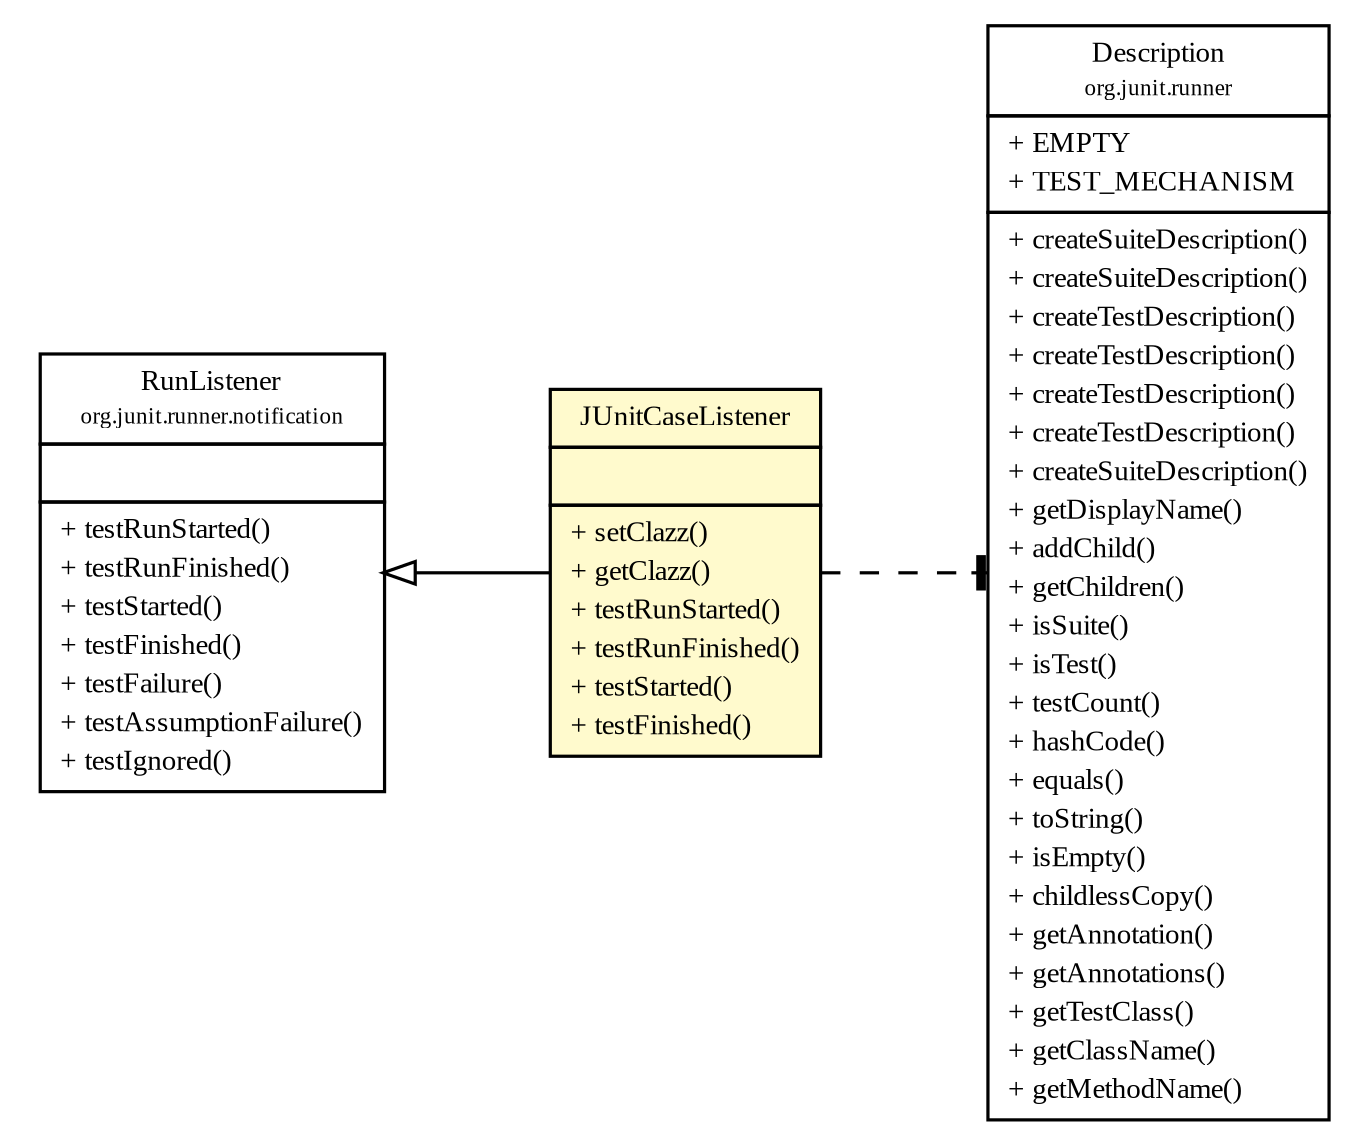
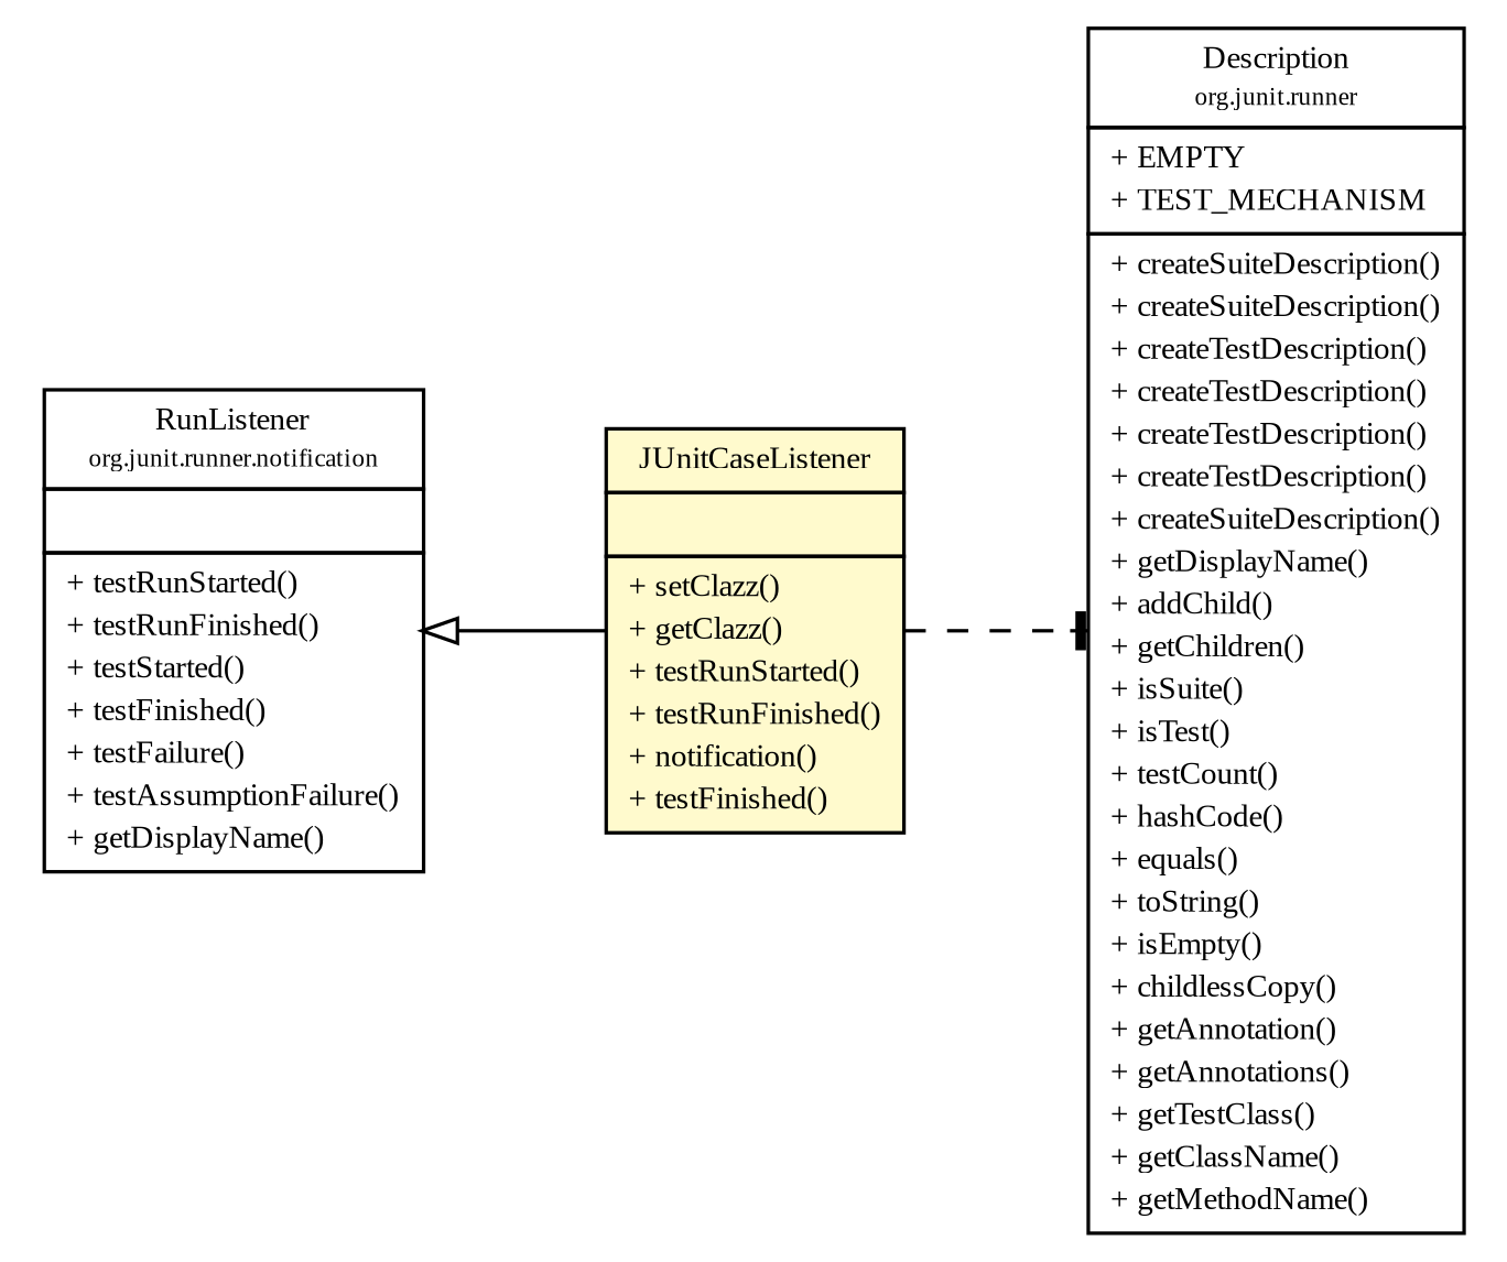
  digraph {
    fontname="Liberation Serif"
    nodesep=0.25
    rankdir=LR
    ranksep=0.5
    node [fontcolor=black fontname="Liberation Serif" fontsize=9.0 shape=plaintext]
    edge [fontname="Liberation Serif" headport=p labelfontname=arial labelfontsize=10 tailport=p]
-   n1 [label=<<table title="com.castinfo.devops.robotest.junit.JUnitCaseListener" border="0" cellborder="1" cellspacing="0" cellpadding="2" port="p" bgcolor="lemonChiffon" href="./JUnitCaseListener.html"> 		<tr><td><table border="0" cellspacing="0" cellpadding="1"> <tr><td align="center" balign="center"> JUnitCaseListener </td></tr> 		</table></td></tr> 		<tr><td><table border="0" cellspacing="0" cellpadding="1"> <tr><td align="left" balign="left">  </td></tr> 		</table></td></tr> 		<tr><td><table border="0" cellspacing="0" cellpadding="1"> <tr><td align="left" balign="left"> + setClazz() </td></tr> <tr><td align="left" balign="left"> + getClazz() </td></tr> <tr><td align="left" balign="left"> + testRunStarted() </td></tr> <tr><td align="left" balign="left"> + testRunFinished() </td></tr> <tr><td align="left" balign="left"> + testStarted() </td></tr> <tr><td align="left" balign="left"> + testFinished() </td></tr> 		</table></td></tr> 		</table>>]
+   n1 [label=<<table title="com.castinfo.devops.robotest.junit.JUnitCaseListener" border="0" cellborder="1" cellspacing="0" cellpadding="2" port="p" bgcolor="lemonChiffon" href="./JUnitCaseListener.html"> 		<tr><td><table border="0" cellspacing="0" cellpadding="1"> <tr><td align="center" balign="center"> JUnitCaseListener </td></tr> 		</table></td></tr> 		<tr><td><table border="0" cellspacing="0" cellpadding="1"> <tr><td align="left" balign="left">  </td></tr> 		</table></td></tr> 		<tr><td><table border="0" cellspacing="0" cellpadding="1"> <tr><td align="left" balign="left"> + setClazz() </td></tr> <tr><td align="left" balign="left"> + getClazz() </td></tr> <tr><td align="left" balign="left"> + testRunStarted() </td></tr> <tr><td align="left" balign="left"> + testRunFinished() </td></tr> <tr><td align="left" balign="left"> + notification() </td></tr> <tr><td align="left" balign="left"> + testFinished() </td></tr> 		</table></td></tr> 		</table>>]
    n2 [label=<<table title="org.junit.runner.Description" border="0" cellborder="1" cellspacing="0" cellpadding="2" port="p" href="https://java.sun.com/j2se/1.4.2/docs/api/org/junit/runner/Description.html"> 		<tr><td><table border="0" cellspacing="0" cellpadding="1"> <tr><td align="center" balign="center"> Description </td></tr> <tr><td align="center" balign="center"><font point-size="7.0"> org.junit.runner </font></td></tr> 		</table></td></tr> 		<tr><td><table border="0" cellspacing="0" cellpadding="1"> <tr><td align="left" balign="left"> + EMPTY </td></tr> <tr><td align="left" balign="left"> + TEST_MECHANISM </td></tr> 		</table></td></tr> 		<tr><td><table border="0" cellspacing="0" cellpadding="1"> <tr><td align="left" balign="left"> + createSuiteDescription() </td></tr> <tr><td align="left" balign="left"> + createSuiteDescription() </td></tr> <tr><td align="left" balign="left"> + createTestDescription() </td></tr> <tr><td align="left" balign="left"> + createTestDescription() </td></tr> <tr><td align="left" balign="left"> + createTestDescription() </td></tr> <tr><td align="left" balign="left"> + createTestDescription() </td></tr> <tr><td align="left" balign="left"> + createSuiteDescription() </td></tr> <tr><td align="left" balign="left"> + getDisplayName() </td></tr> <tr><td align="left" balign="left"> + addChild() </td></tr> <tr><td align="left" balign="left"> + getChildren() </td></tr> <tr><td align="left" balign="left"> + isSuite() </td></tr> <tr><td align="left" balign="left"> + isTest() </td></tr> <tr><td align="left" balign="left"> + testCount() </td></tr> <tr><td align="left" balign="left"> + hashCode() </td></tr> <tr><td align="left" balign="left"> + equals() </td></tr> <tr><td align="left" balign="left"> + toString() </td></tr> <tr><td align="left" balign="left"> + isEmpty() </td></tr> <tr><td align="left" balign="left"> + childlessCopy() </td></tr> <tr><td align="left" balign="left"> + getAnnotation() </td></tr> <tr><td align="left" balign="left"> + getAnnotations() </td></tr> <tr><td align="left" balign="left"> + getTestClass() </td></tr> <tr><td align="left" balign="left"> + getClassName() </td></tr> <tr><td align="left" balign="left"> + getMethodName() </td></tr> 		</table></td></tr> 		</table>>]
-   n3 [label=<<table title="org.junit.runner.notification.RunListener" border="0" cellborder="1" cellspacing="0" cellpadding="2" port="p" href="https://java.sun.com/j2se/1.4.2/docs/api/org/junit/runner/notification/RunListener.html"> 		<tr><td><table border="0" cellspacing="0" cellpadding="1"> <tr><td align="center" balign="center"> RunListener </td></tr> <tr><td align="center" balign="center"><font point-size="7.0"> org.junit.runner.notification </font></td></tr> 		</table></td></tr> 		<tr><td><table border="0" cellspacing="0" cellpadding="1"> <tr><td align="left" balign="left">  </td></tr> 		</table></td></tr> 		<tr><td><table border="0" cellspacing="0" cellpadding="1"> <tr><td align="left" balign="left"> + testRunStarted() </td></tr> <tr><td align="left" balign="left"> + testRunFinished() </td></tr> <tr><td align="left" balign="left"> + testStarted() </td></tr> <tr><td align="left" balign="left"> + testFinished() </td></tr> <tr><td align="left" balign="left"> + testFailure() </td></tr> <tr><td align="left" balign="left"> + testAssumptionFailure() </td></tr> <tr><td align="left" balign="left"> + testIgnored() </td></tr> 		</table></td></tr> 		</table>>]
+   n3 [label=<<table title="org.junit.runner.notification.RunListener" border="0" cellborder="1" cellspacing="0" cellpadding="2" port="p" href="https://java.sun.com/j2se/1.4.2/docs/api/org/junit/runner/notification/RunListener.html"> 		<tr><td><table border="0" cellspacing="0" cellpadding="1"> <tr><td align="center" balign="center"> RunListener </td></tr> <tr><td align="center" balign="center"><font point-size="7.0"> org.junit.runner.notification </font></td></tr> 		</table></td></tr> 		<tr><td><table border="0" cellspacing="0" cellpadding="1"> <tr><td align="left" balign="left">  </td></tr> 		</table></td></tr> 		<tr><td><table border="0" cellspacing="0" cellpadding="1"> <tr><td align="left" balign="left"> + testRunStarted() </td></tr> <tr><td align="left" balign="left"> + testRunFinished() </td></tr> <tr><td align="left" balign="left"> + testStarted() </td></tr> <tr><td align="left" balign="left"> + testFinished() </td></tr> <tr><td align="left" balign="left"> + testFailure() </td></tr> <tr><td align="left" balign="left"> + testAssumptionFailure() </td></tr> <tr><td align="left" balign="left"> + getDisplayName() </td></tr> 		</table></td></tr> 		</table>>]
    n1 -> n2 [arrowhead=tee color=black fontcolor=black fontsize=10.0 style=dashed]
    n3 -> n1 [arrowtail=empty dir=back fontsize=10]
  }
